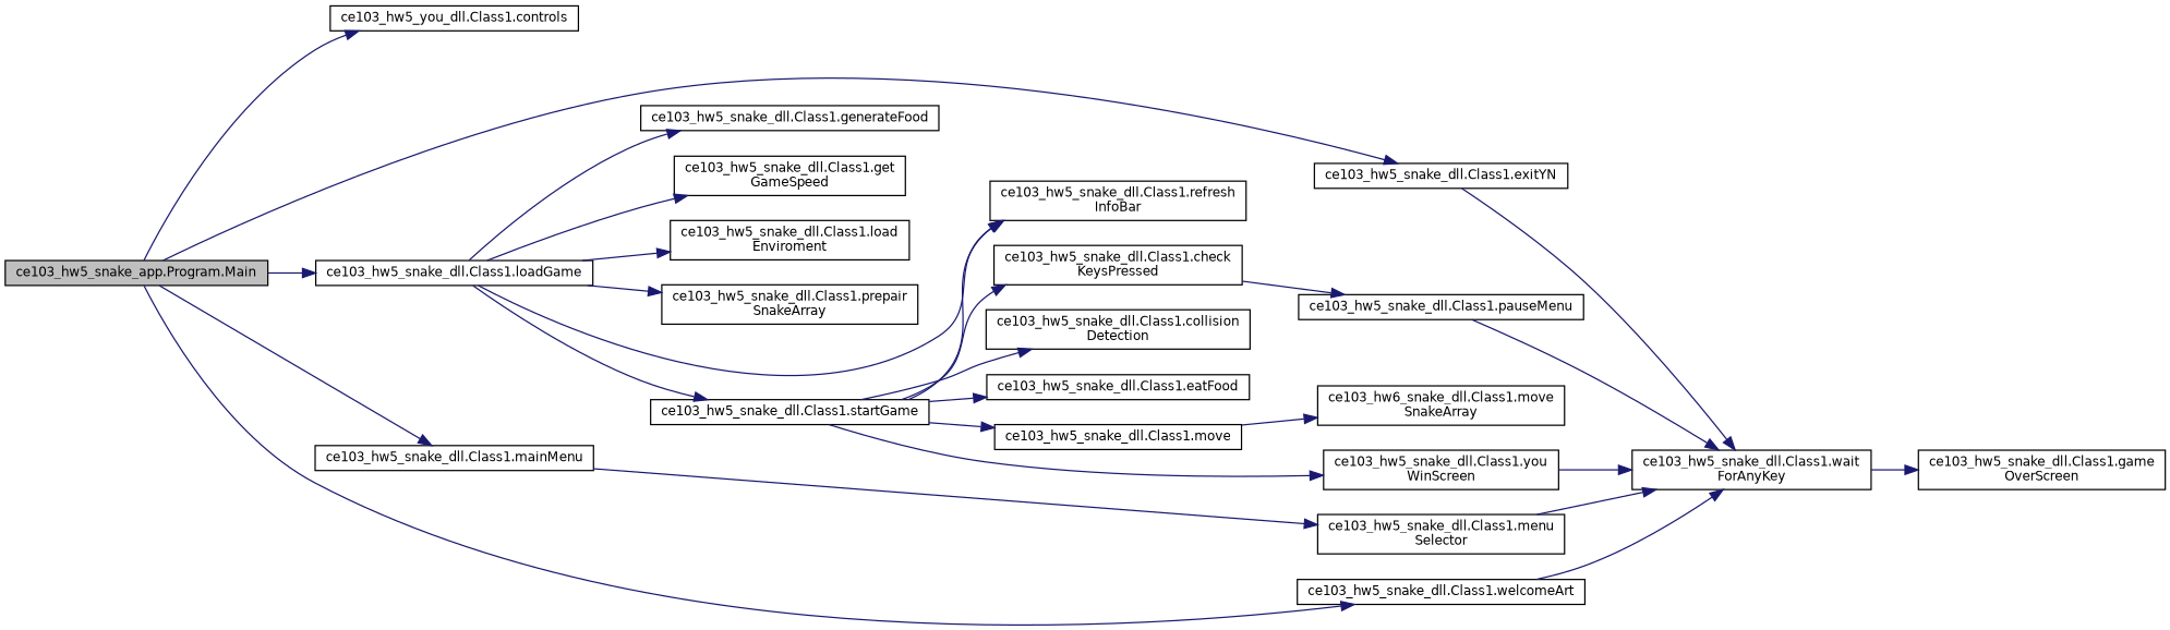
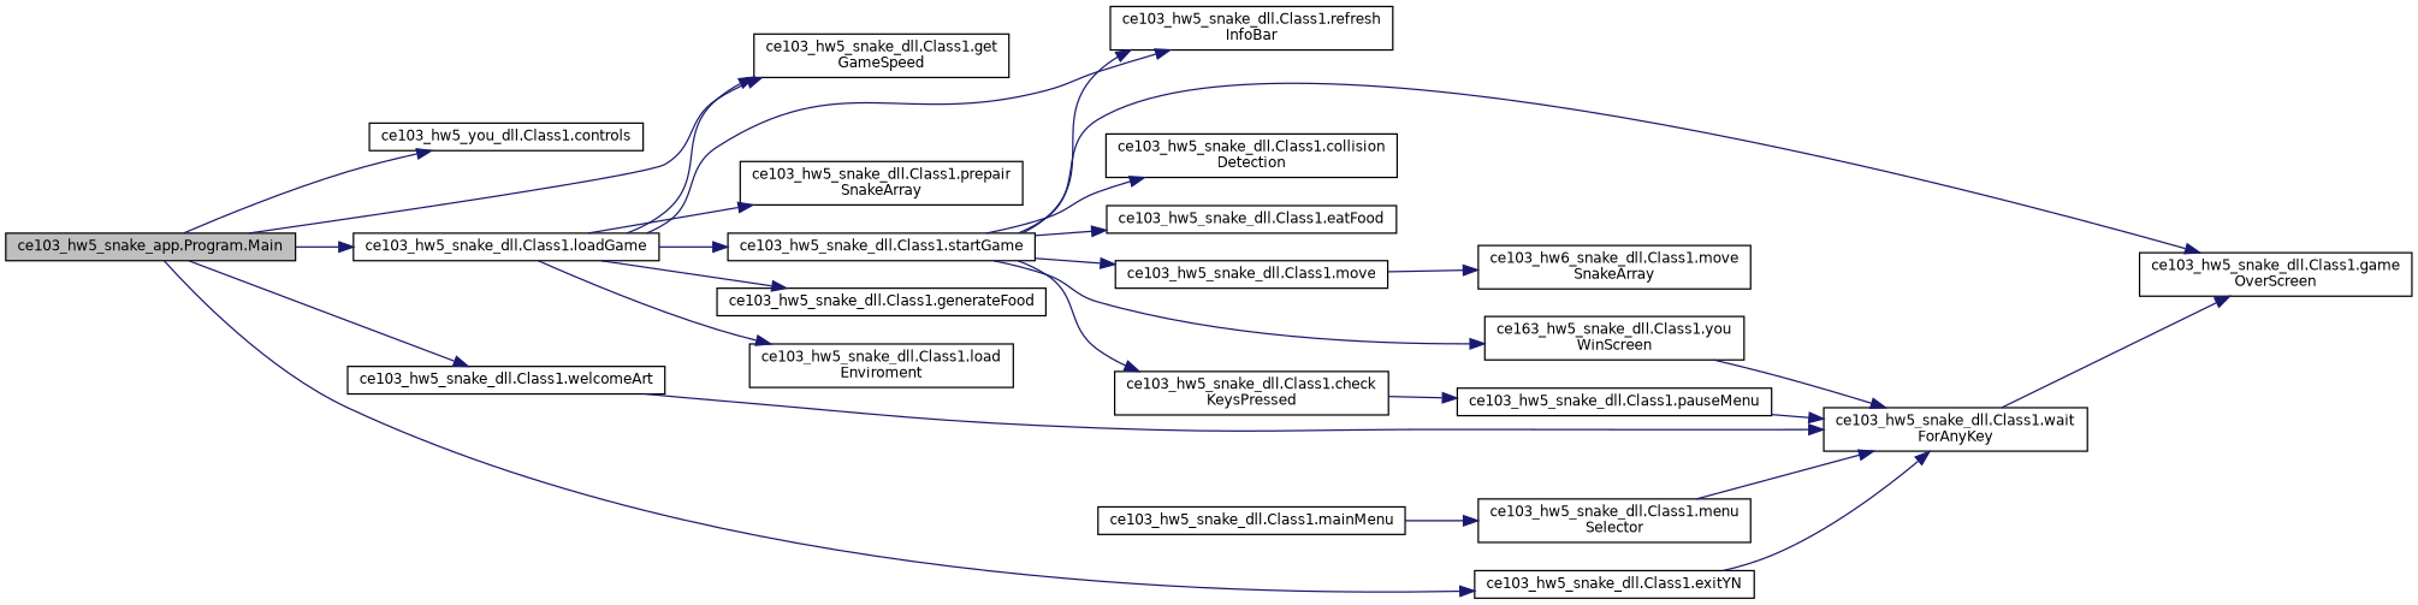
  digraph {
    rankdir=LR
    node [color=black fillcolor=white fontname=Helvetica fontsize=10 shape=record style=filled]
    edge [color=midnightblue fontname=Helvetica fontsize=10 labelfontname=Helvetica labelfontsize=10 style=solid]
    n1 [fillcolor=grey75 fontcolor=black height=0.2 label="ce103_hw5_snake_app.Program.Main" width=0.4]
    n2 [height=0.2 label="ce103_hw5_you_dll.Class1.controls" width=0.4]
    n3 [height=0.2 label="ce103_hw5_snake_dll.Class1.exitYN" width=0.4]
    n4 [height=0.2 label="ce103_hw5_snake_dll.Class1.loadGame" width=0.4]
    n5 [height=0.2 label="ce103_hw5_snake_dll.Class1.mainMenu" width=0.4]
    n6 [height=0.2 label="ce103_hw5_snake_dll.Class1.welcomeArt" width=0.4]
    n7 [height=0.2 label="ce103_hw5_snake_dll.Class1.wait\lForAnyKey" width=0.4]
    n8 [height=0.2 label="ce103_hw5_snake_dll.Class1.generateFood" width=0.4]
    n9 [height=0.2 label="ce103_hw5_snake_dll.Class1.get\lGameSpeed" width=0.4]
    n10 [height=0.2 label="ce103_hw5_snake_dll.Class1.load\lEnviroment" width=0.4]
    n11 [height=0.2 label="ce103_hw5_snake_dll.Class1.prepair\lSnakeArray" width=0.4]
    n12 [height=0.2 label="ce103_hw5_snake_dll.Class1.refresh\lInfoBar" width=0.4]
    n13 [height=0.2 label="ce103_hw5_snake_dll.Class1.startGame" width=0.4]
    n14 [height=0.2 label="ce103_hw5_snake_dll.Class1.menu\lSelector" width=0.4]
    n15 [height=0.2 label="ce103_hw5_snake_dll.Class1.game\lOverScreen" width=0.4]
    n16 [height=0.2 label="ce103_hw5_snake_dll.Class1.check\lKeysPressed" width=0.4]
    n17 [height=0.2 label="ce103_hw5_snake_dll.Class1.collision\lDetection" width=0.4]
    n18 [height=0.2 label="ce103_hw5_snake_dll.Class1.eatFood" width=0.4]
    n19 [height=0.2 label="ce103_hw5_snake_dll.Class1.move" width=0.4]
-   n20 [height=0.2 label="ce103_hw5_snake_dll.Class1.you\lWinScreen" width=0.4]
+   n20 [height=0.2 label="ce163_hw5_snake_dll.Class1.you\lWinScreen" width=0.4]
    n21 [height=0.2 label="ce103_hw5_snake_dll.Class1.pauseMenu" width=0.4]
    n22 [height=0.2 label="ce103_hw6_snake_dll.Class1.move\lSnakeArray" width=0.4]
    n1 -> n2
    n1 -> n3
    n1 -> n4
-   n1 -> n5
+   n1 -> n9
    n1 -> n6
    n3 -> n7
    n4 -> n8
    n4 -> n9
    n4 -> n10
    n4 -> n11
    n4 -> n12
    n4 -> n13
    n5 -> n14
    n6 -> n7
    n7 -> n15
    n13 -> n12
+   n13 -> n15
    n13 -> n16
    n13 -> n17
    n13 -> n18
    n13 -> n19
    n13 -> n20
    n14 -> n7
    n16 -> n21
    n19 -> n22
    n20 -> n7
    n21 -> n7
  }
